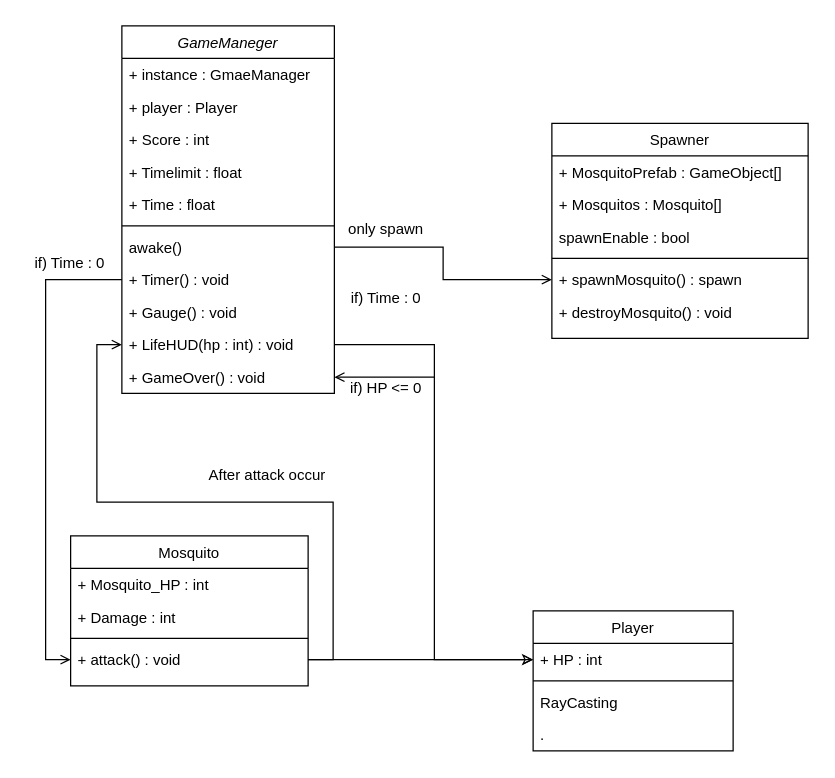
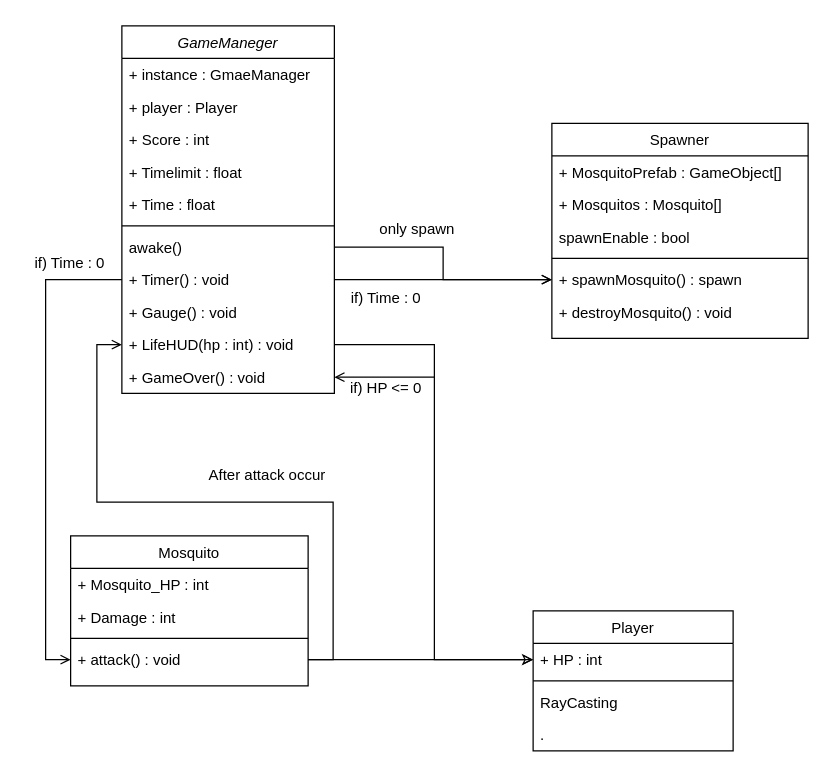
  <mxCell id="0" />
  <mxCell id="1" parent="0" />
  <mxCell id="2" value="GameManeger" style="swimlane;fontStyle=2;align=center;verticalAlign=top;childLayout=stackLayout;horizontal=1;startSize=26;horizontalStack=0;resizeParent=1;resizeLast=0;collapsible=1;marginBottom=0;rounded=0;shadow=0;strokeWidth=1;" vertex="1" parent="1"><mxGeometry x="97" y="20" width="170" height="294" as="geometry"><mxRectangle x="230" y="140" width="160" height="26" as="alternateBounds" /></mxGeometry></mxCell>
  <mxCell id="3" value="+ instance : GmaeManager" style="text;align=left;verticalAlign=top;spacingLeft=4;spacingRight=4;overflow=hidden;rotatable=0;points=[[0,0.5],[1,0.5]];portConstraint=eastwest;rounded=0;shadow=0;html=0;" vertex="1" parent="2"><mxGeometry y="26" width="170" height="26" as="geometry" /></mxCell>
  <mxCell id="4" value="+ player : Player" style="text;align=left;verticalAlign=top;spacingLeft=4;spacingRight=4;overflow=hidden;rotatable=0;points=[[0,0.5],[1,0.5]];portConstraint=eastwest;" vertex="1" parent="2"><mxGeometry y="52" width="170" height="26" as="geometry" /></mxCell>
  <mxCell id="5" value="+ Score : int " style="text;align=left;verticalAlign=top;spacingLeft=4;spacingRight=4;overflow=hidden;rotatable=0;points=[[0,0.5],[1,0.5]];portConstraint=eastwest;rounded=0;shadow=0;html=0;" vertex="1" parent="2"><mxGeometry y="78" width="170" height="26" as="geometry" /></mxCell>
  <mxCell id="6" value="+ Timelimit : float" style="text;align=left;verticalAlign=top;spacingLeft=4;spacingRight=4;overflow=hidden;rotatable=0;points=[[0,0.5],[1,0.5]];portConstraint=eastwest;rounded=0;shadow=0;html=0;" vertex="1" parent="2"><mxGeometry y="104" width="170" height="26" as="geometry" /></mxCell>
  <mxCell id="7" value="+ Time : float" style="text;align=left;verticalAlign=top;spacingLeft=4;spacingRight=4;overflow=hidden;rotatable=0;points=[[0,0.5],[1,0.5]];portConstraint=eastwest;rounded=0;shadow=0;html=0;" vertex="1" parent="2"><mxGeometry y="130" width="170" height="26" as="geometry" /></mxCell>
  <mxCell id="8" value="" style="line;html=1;strokeWidth=1;align=left;verticalAlign=middle;spacingTop=-1;spacingLeft=3;spacingRight=3;rotatable=0;labelPosition=right;points=[];portConstraint=eastwest;" vertex="1" parent="2"><mxGeometry y="156" width="170" height="8" as="geometry" /></mxCell>
  <mxCell id="9" value="awake() &#10;" style="text;align=left;verticalAlign=top;spacingLeft=4;spacingRight=4;overflow=hidden;rotatable=0;points=[[0,0.5],[1,0.5]];portConstraint=eastwest;" vertex="1" parent="2"><mxGeometry y="164" width="170" height="26" as="geometry" /></mxCell>
  <mxCell id="10" value="+ Timer() : void" style="text;align=left;verticalAlign=top;spacingLeft=4;spacingRight=4;overflow=hidden;rotatable=0;points=[[0,0.5],[1,0.5]];portConstraint=eastwest;" vertex="1" parent="2"><mxGeometry y="190" width="170" height="26" as="geometry" /></mxCell>
  <mxCell id="11" value="+ Gauge() : void" style="text;align=left;verticalAlign=top;spacingLeft=4;spacingRight=4;overflow=hidden;rotatable=0;points=[[0,0.5],[1,0.5]];portConstraint=eastwest;" vertex="1" parent="2"><mxGeometry y="216" width="170" height="26" as="geometry" /></mxCell>
  <mxCell id="12" value="+ LifeHUD(hp : int) : void" style="text;align=left;verticalAlign=top;spacingLeft=4;spacingRight=4;overflow=hidden;rotatable=0;points=[[0,0.5],[1,0.5]];portConstraint=eastwest;" vertex="1" parent="2"><mxGeometry y="242" width="170" height="26" as="geometry" /></mxCell>
  <mxCell id="13" value="+ GameOver() : void" style="text;align=left;verticalAlign=top;spacingLeft=4;spacingRight=4;overflow=hidden;rotatable=0;points=[[0,0.5],[1,0.5]];portConstraint=eastwest;" vertex="1" parent="2"><mxGeometry y="268" width="170" height="26" as="geometry" /></mxCell>
  <mxCell id="14" value="Player" style="swimlane;fontStyle=0;align=center;verticalAlign=top;childLayout=stackLayout;horizontal=1;startSize=26;horizontalStack=0;resizeParent=1;resizeLast=0;collapsible=1;marginBottom=0;rounded=0;shadow=0;strokeWidth=1;" vertex="1" parent="1"><mxGeometry x="426" y="488" width="160" height="112" as="geometry"><mxRectangle x="130" y="380" width="160" height="26" as="alternateBounds" /></mxGeometry></mxCell>
  <mxCell id="15" value="+ HP : int" style="text;align=left;verticalAlign=top;spacingLeft=4;spacingRight=4;overflow=hidden;rotatable=0;points=[[0,0.5],[1,0.5]];portConstraint=eastwest;" vertex="1" parent="14"><mxGeometry y="26" width="160" height="26" as="geometry" /></mxCell>
  <mxCell id="16" value="" style="line;html=1;strokeWidth=1;align=left;verticalAlign=middle;spacingTop=-1;spacingLeft=3;spacingRight=3;rotatable=0;labelPosition=right;points=[];portConstraint=eastwest;" vertex="1" parent="14"><mxGeometry y="52" width="160" height="8" as="geometry" /></mxCell>
  <mxCell id="17" value="RayCasting" style="text;align=left;verticalAlign=top;spacingLeft=4;spacingRight=4;overflow=hidden;rotatable=0;points=[[0,0.5],[1,0.5]];portConstraint=eastwest;" vertex="1" parent="14"><mxGeometry y="60" width="160" height="26" as="geometry" /></mxCell>
  <mxCell id="18" value="." style="text;align=left;verticalAlign=top;spacingLeft=4;spacingRight=4;overflow=hidden;rotatable=0;points=[[0,0.5],[1,0.5]];portConstraint=eastwest;" vertex="1" parent="14"><mxGeometry y="86" width="160" height="26" as="geometry" /></mxCell>
  <mxCell id="19" value="Mosquito" style="swimlane;fontStyle=0;align=center;verticalAlign=top;childLayout=stackLayout;horizontal=1;startSize=26;horizontalStack=0;resizeParent=1;resizeLast=0;collapsible=1;marginBottom=0;rounded=0;shadow=0;strokeWidth=1;" vertex="1" parent="1"><mxGeometry x="56" y="428" width="190" height="120" as="geometry"><mxRectangle x="340" y="380" width="170" height="26" as="alternateBounds" /></mxGeometry></mxCell>
  <mxCell id="20" value="+ Mosquito_HP : int" style="text;align=left;verticalAlign=top;spacingLeft=4;spacingRight=4;overflow=hidden;rotatable=0;points=[[0,0.5],[1,0.5]];portConstraint=eastwest;" vertex="1" parent="19"><mxGeometry y="26" width="190" height="26" as="geometry" /></mxCell>
  <mxCell id="21" value="+ Damage : int" style="text;align=left;verticalAlign=top;spacingLeft=4;spacingRight=4;overflow=hidden;rotatable=0;points=[[0,0.5],[1,0.5]];portConstraint=eastwest;" vertex="1" parent="19"><mxGeometry y="52" width="190" height="26" as="geometry" /></mxCell>
  <mxCell id="22" value="" style="line;html=1;strokeWidth=1;align=left;verticalAlign=middle;spacingTop=-1;spacingLeft=3;spacingRight=3;rotatable=0;labelPosition=right;points=[];portConstraint=eastwest;" vertex="1" parent="19"><mxGeometry y="78" width="190" height="8" as="geometry" /></mxCell>
  <mxCell id="23" value="+ attack() : void" style="text;align=left;verticalAlign=top;spacingLeft=4;spacingRight=4;overflow=hidden;rotatable=0;points=[[0,0.5],[1,0.5]];portConstraint=eastwest;" vertex="1" parent="19"><mxGeometry y="86" width="190" height="26" as="geometry" /></mxCell>
  <mxCell id="24" value="Spawner" style="swimlane;fontStyle=0;align=center;verticalAlign=top;childLayout=stackLayout;horizontal=1;startSize=26;horizontalStack=0;resizeParent=1;resizeLast=0;collapsible=1;marginBottom=0;rounded=0;shadow=0;strokeWidth=1;" vertex="1" parent="1"><mxGeometry x="441" y="98" width="205" height="172" as="geometry"><mxRectangle x="550" y="140" width="160" height="26" as="alternateBounds" /></mxGeometry></mxCell>
  <mxCell id="25" value="+ MosquitoPrefab : GameObject[]" style="text;align=left;verticalAlign=top;spacingLeft=4;spacingRight=4;overflow=hidden;rotatable=0;points=[[0,0.5],[1,0.5]];portConstraint=eastwest;rounded=0;shadow=0;html=0;" vertex="1" parent="24"><mxGeometry y="26" width="205" height="26" as="geometry" /></mxCell>
  <mxCell id="26" value="+ Mosquitos : Mosquito[]" style="text;align=left;verticalAlign=top;spacingLeft=4;spacingRight=4;overflow=hidden;rotatable=0;points=[[0,0.5],[1,0.5]];portConstraint=eastwest;" vertex="1" parent="24"><mxGeometry y="52" width="205" height="26" as="geometry" /></mxCell>
  <mxCell id="27" value="spawnEnable : bool" style="text;align=left;verticalAlign=top;spacingLeft=4;spacingRight=4;overflow=hidden;rotatable=0;points=[[0,0.5],[1,0.5]];portConstraint=eastwest;rounded=0;shadow=0;html=0;" vertex="1" parent="24"><mxGeometry y="78" width="205" height="26" as="geometry" /></mxCell>
  <mxCell id="28" value="" style="line;html=1;strokeWidth=1;align=left;verticalAlign=middle;spacingTop=-1;spacingLeft=3;spacingRight=3;rotatable=0;labelPosition=right;points=[];portConstraint=eastwest;" vertex="1" parent="24"><mxGeometry y="104" width="205" height="8" as="geometry" /></mxCell>
  <mxCell id="29" value="+ spawnMosquito() : spawn" style="text;align=left;verticalAlign=top;spacingLeft=4;spacingRight=4;overflow=hidden;rotatable=0;points=[[0,0.5],[1,0.5]];portConstraint=eastwest;" vertex="1" parent="24"><mxGeometry y="112" width="205" height="26" as="geometry" /></mxCell>
  <mxCell id="30" value="+ destroyMosquito() : void" style="text;align=left;verticalAlign=top;spacingLeft=4;spacingRight=4;overflow=hidden;rotatable=0;points=[[0,0.5],[1,0.5]];portConstraint=eastwest;" vertex="1" parent="24"><mxGeometry y="138" width="205" height="26" as="geometry" /></mxCell>
  <mxCell id="31" style="edgeStyle=orthogonalEdgeStyle;rounded=0;orthogonalLoop=1;jettySize=auto;html=1;entryX=0;entryY=0.5;entryDx=0;entryDy=0;endArrow=open;endFill=0;" edge="1" parent="1" source="10" target="23"><mxGeometry relative="1" as="geometry" /></mxCell>
  <mxCell id="32" style="edgeStyle=orthogonalEdgeStyle;rounded=0;orthogonalLoop=1;jettySize=auto;html=1;entryX=0;entryY=0.5;entryDx=0;entryDy=0;endArrow=classic;endFill=0;" edge="1" parent="1" source="23" target="15"><mxGeometry relative="1" as="geometry" /></mxCell>
  <mxCell id="33" value="if) Time : 0" style="text;html=1;align=center;verticalAlign=middle;resizable=0;points=[];autosize=1;strokeColor=none;fillColor=none;" vertex="1" parent="1"><mxGeometry x="20" y="200" width="70" height="20" as="geometry" /></mxCell>
  <mxCell id="34" style="edgeStyle=orthogonalEdgeStyle;rounded=0;orthogonalLoop=1;jettySize=auto;html=1;endArrow=open;endFill=0;" edge="1" parent="1" source="12" target="15"><mxGeometry relative="1" as="geometry"><Array as="points"><mxPoint x="347" y="275" /><mxPoint x="347" y="527" /></Array></mxGeometry></mxCell>
+ <mxCell id="35" style="edgeStyle=orthogonalEdgeStyle;rounded=0;orthogonalLoop=1;jettySize=auto;html=1;endArrow=open;endFill=0;" edge="1" parent="1" source="10" target="29"><mxGeometry relative="1" as="geometry" /></mxCell>
  <mxCell id="36" value="if) Time : 0" style="text;html=1;align=center;verticalAlign=middle;resizable=0;points=[];autosize=1;strokeColor=none;fillColor=none;" vertex="1" parent="1"><mxGeometry x="273" y="228" width="70" height="20" as="geometry" /></mxCell>
  <mxCell id="37" value="After attack occur" style="text;html=1;align=center;verticalAlign=middle;resizable=0;points=[];autosize=1;strokeColor=none;fillColor=none;" vertex="1" parent="1"><mxGeometry x="157.5" y="370" width="110" height="20" as="geometry" /></mxCell>
  <mxCell id="38" style="edgeStyle=orthogonalEdgeStyle;rounded=0;orthogonalLoop=1;jettySize=auto;html=1;endArrow=open;endFill=0;" edge="1" parent="1" source="23" target="12"><mxGeometry relative="1" as="geometry" /></mxCell>
  <mxCell id="39" style="edgeStyle=orthogonalEdgeStyle;rounded=0;orthogonalLoop=1;jettySize=auto;html=1;endArrow=open;endFill=0;" edge="1" parent="1" source="9" target="29"><mxGeometry relative="1" as="geometry"><mxPoint x="387" y="168" as="targetPoint" /></mxGeometry></mxCell>
- <mxCell id="40" value="only spawn" style="text;html=1;align=center;verticalAlign=middle;resizable=0;points=[];autosize=1;strokeColor=none;fillColor=none;" vertex="1" parent="1"><mxGeometry x="268" y="173" width="80" height="20" as="geometry" /></mxCell>
+ <mxCell id="40" value="only spawn" style="text;html=1;align=center;verticalAlign=middle;resizable=0;points=[];autosize=1;strokeColor=none;fillColor=none;" vertex="1" parent="1"><mxGeometry x="293" y="173" width="80" height="20" as="geometry" /></mxCell>
  <mxCell id="41" style="edgeStyle=orthogonalEdgeStyle;rounded=0;orthogonalLoop=1;jettySize=auto;html=1;exitX=1;exitY=0.5;exitDx=0;exitDy=0;endArrow=none;endFill=0;strokeWidth=1;startArrow=open;startFill=0;" edge="1" parent="1" source="13"><mxGeometry relative="1" as="geometry"><mxPoint x="347" y="301" as="targetPoint" /></mxGeometry></mxCell>
  <mxCell id="42" value="if) HP &amp;lt;= 0" style="text;html=1;align=center;verticalAlign=middle;resizable=0;points=[];autosize=1;strokeColor=none;fillColor=none;" vertex="1" parent="1"><mxGeometry x="273" y="300" width="70" height="20" as="geometry" /></mxCell>
